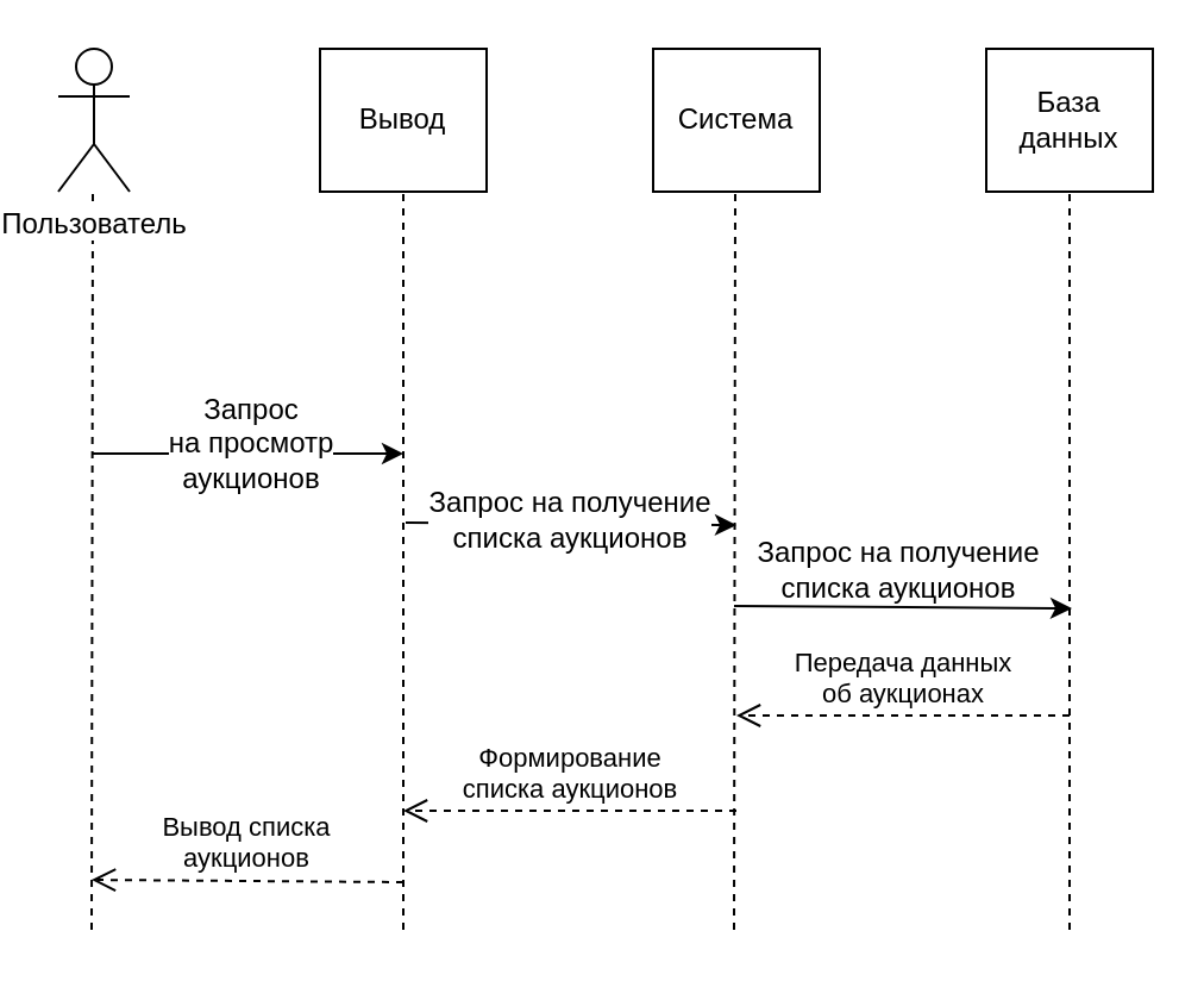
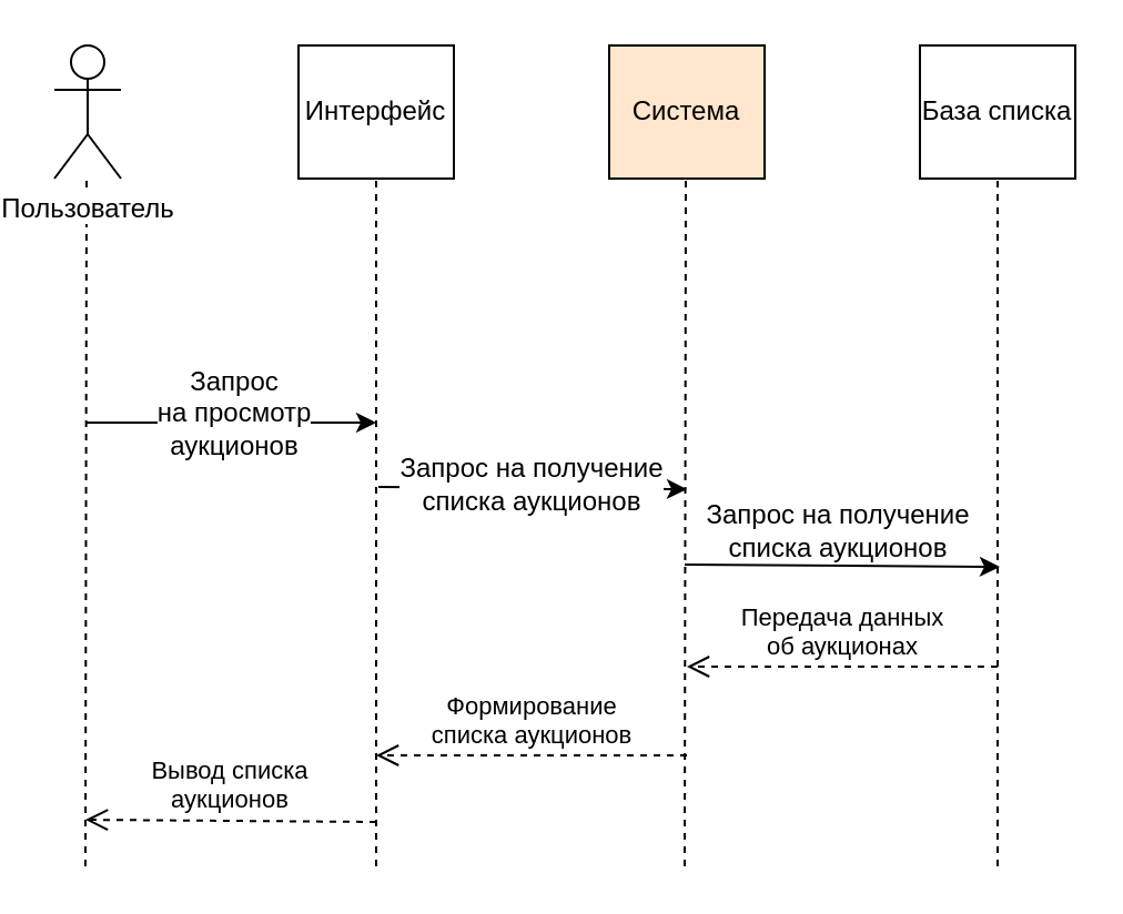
  <mxCell id="0" />
  <mxCell id="1" parent="0" />
- <mxCell id="2" value="Вывод" style="rounded=0;whiteSpace=wrap;html=1;" parent="1" vertex="1"><mxGeometry x="130" y="20" width="70" height="60" as="geometry" /></mxCell>
- <mxCell id="3" value="Система" style="rounded=0;whiteSpace=wrap;html=1;" parent="1" vertex="1"><mxGeometry x="270" y="20" width="70" height="60" as="geometry" /></mxCell>
- <mxCell id="4" value="База данных" style="rounded=0;whiteSpace=wrap;html=1;" parent="1" vertex="1"><mxGeometry x="410" y="20" width="70" height="60" as="geometry" /></mxCell>
+ <mxCell id="2" value="Интерфейс" style="rounded=0;whiteSpace=wrap;html=1;" parent="1" vertex="1"><mxGeometry x="130" y="20" width="70" height="60" as="geometry" /></mxCell>
+ <mxCell id="3" value="Система" style="rounded=0;whiteSpace=wrap;html=1;fillColor=#ffe6cc;" parent="1" vertex="1"><mxGeometry x="270" y="20" width="70" height="60" as="geometry" /></mxCell>
+ <mxCell id="4" value="База списка" style="rounded=0;whiteSpace=wrap;html=1;" parent="1" vertex="1"><mxGeometry x="410" y="20" width="70" height="60" as="geometry" /></mxCell>
  <mxCell id="5" value="" style="endArrow=none;dashed=1;html=1;entryX=0.5;entryY=1;entryDx=0;entryDy=0;" parent="1" target="4" edge="1"><mxGeometry width="50" height="50" relative="1" as="geometry"><mxPoint x="445" y="390" as="sourcePoint" /><mxPoint x="50" y="120" as="targetPoint" /></mxGeometry></mxCell>
  <mxCell id="6" value="" style="endArrow=none;dashed=1;html=1;entryX=0.5;entryY=1;entryDx=0;entryDy=0;" parent="1" edge="1"><mxGeometry width="50" height="50" relative="1" as="geometry"><mxPoint x="304" y="390" as="sourcePoint" /><mxPoint x="304.5" y="80" as="targetPoint" /></mxGeometry></mxCell>
  <mxCell id="7" value="" style="endArrow=none;dashed=1;html=1;entryX=0.5;entryY=1;entryDx=0;entryDy=0;" parent="1" edge="1"><mxGeometry width="50" height="50" relative="1" as="geometry"><mxPoint x="165" y="390" as="sourcePoint" /><mxPoint x="165" y="80" as="targetPoint" /></mxGeometry></mxCell>
  <mxCell id="8" value="" style="endArrow=none;dashed=1;html=1;entryX=0.5;entryY=1;entryDx=0;entryDy=0;" parent="1" edge="1"><mxGeometry width="50" height="50" relative="1" as="geometry"><mxPoint x="34" y="390" as="sourcePoint" /><mxPoint x="34.5" y="80" as="targetPoint" /></mxGeometry></mxCell>
  <mxCell id="9" value="Пользователь&lt;br&gt;" style="shape=umlActor;verticalLabelPosition=bottom;labelBackgroundColor=#ffffff;verticalAlign=top;html=1;outlineConnect=0;" parent="1" vertex="1"><mxGeometry x="20" y="20" width="30" height="60" as="geometry" /></mxCell>
  <mxCell id="10" value="" style="endArrow=classic;html=1;" parent="1" edge="1"><mxGeometry width="50" height="50" relative="1" as="geometry"><mxPoint x="34" y="190" as="sourcePoint" /><mxPoint x="165" y="190" as="targetPoint" /></mxGeometry></mxCell>
  <mxCell id="11" value="Запрос&lt;br&gt;на просмотр&lt;br&gt;аукционов&lt;br&gt;" style="text;html=1;resizable=0;points=[];align=center;verticalAlign=middle;labelBackgroundColor=#ffffff;" parent="10" vertex="1" connectable="0"><mxGeometry x="0.23" relative="1" as="geometry"><mxPoint x="-15" y="-5" as="offset" /></mxGeometry></mxCell>
  <mxCell id="12" value="" style="endArrow=classic;html=1;" parent="1" edge="1"><mxGeometry width="50" height="50" relative="1" as="geometry"><mxPoint x="166" y="219" as="sourcePoint" /><mxPoint x="305" y="220" as="targetPoint" /></mxGeometry></mxCell>
  <mxCell id="13" value="Запрос на получение&lt;br&gt;списка аукционов&lt;br&gt;" style="text;html=1;resizable=0;points=[];align=center;verticalAlign=middle;labelBackgroundColor=#ffffff;" parent="12" vertex="1" connectable="0"><mxGeometry x="-0.143" y="-1" relative="1" as="geometry"><mxPoint x="9" y="-3" as="offset" /></mxGeometry></mxCell>
  <mxCell id="14" value="" style="endArrow=classic;html=1;" parent="1" edge="1"><mxGeometry width="50" height="50" relative="1" as="geometry"><mxPoint x="304" y="254" as="sourcePoint" /><mxPoint x="446" y="255" as="targetPoint" /></mxGeometry></mxCell>
  <mxCell id="15" value="Запрос на&amp;nbsp;получение&lt;br&gt;списка аукционов&lt;br&gt;" style="text;html=1;resizable=0;points=[];align=center;verticalAlign=middle;labelBackgroundColor=#ffffff;" parent="14" vertex="1" connectable="0"><mxGeometry x="0.279" relative="1" as="geometry"><mxPoint x="-22" y="-16" as="offset" /></mxGeometry></mxCell>
  <mxCell id="16" value="&lt;span&gt;Передача данных&lt;/span&gt;&lt;br&gt;&lt;span&gt;об аукционах&lt;/span&gt;" style="html=1;verticalAlign=bottom;endArrow=open;dashed=1;endSize=8;" edge="1" parent="1"><mxGeometry relative="1" as="geometry"><mxPoint x="445" y="300" as="sourcePoint" /><mxPoint x="305" y="300" as="targetPoint" /></mxGeometry></mxCell>
  <mxCell id="17" value="&lt;span&gt;Формирование&lt;/span&gt;&lt;br&gt;&lt;span&gt;списка аукционов&lt;/span&gt;" style="html=1;verticalAlign=bottom;endArrow=open;dashed=1;endSize=8;" edge="1" parent="1"><mxGeometry relative="1" as="geometry"><mxPoint x="305" y="340" as="sourcePoint" /><mxPoint x="165" y="340" as="targetPoint" /></mxGeometry></mxCell>
  <mxCell id="18" value="&lt;span&gt;Вывод списка&lt;/span&gt;&lt;br&gt;&lt;span&gt;аукционов&lt;/span&gt;&lt;br&gt;" style="html=1;verticalAlign=bottom;endArrow=open;dashed=1;endSize=8;" edge="1" parent="1"><mxGeometry relative="1" as="geometry"><mxPoint x="165" y="370" as="sourcePoint" /><mxPoint x="34" y="369" as="targetPoint" /></mxGeometry></mxCell>
